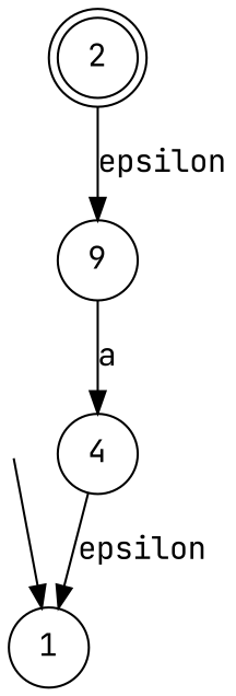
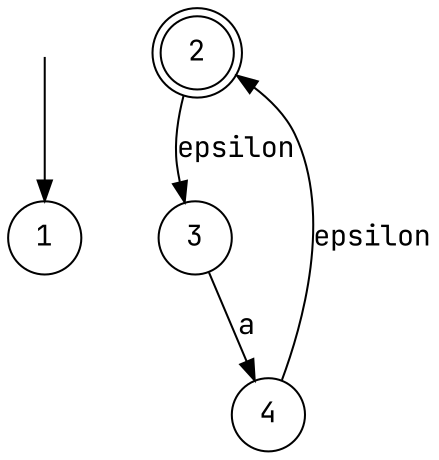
  digraph {
    fontname="JetBrains Mono"
    rankdir=TB
    node [fontname="JetBrains Mono" shape=circle]
    edge [fontname="JetBrains Mono"]
    start [color=white shape=point]
    n2 [label=1]
    n3 [label=2 shape=doublecircle]
-   n4 [label=9]
+   n4 [label=3]
    n5 [label=4]
    start -> n2
    n3 -> n4 [label="\epsilon"]
    n4 -> n5 [label=a]
-   n5 -> n2 [label="\epsilon"]
+   n5 -> n3 [label="\epsilon"]
  }
